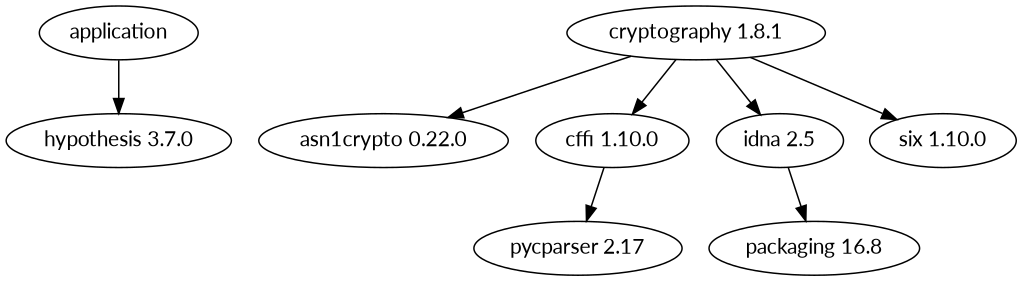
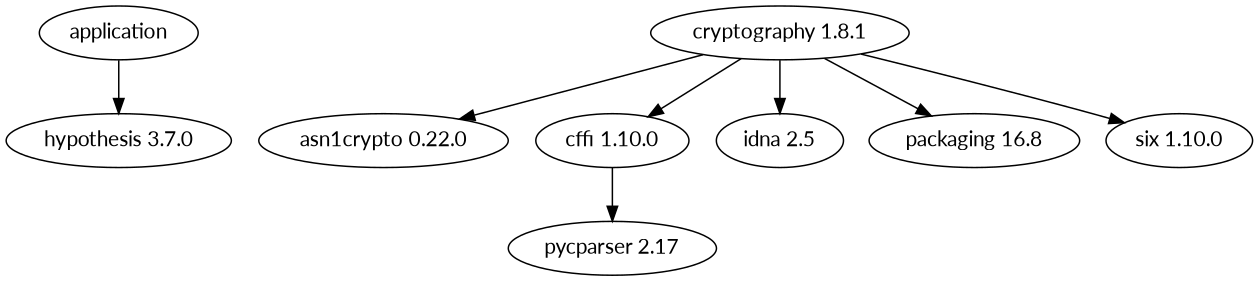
  digraph {
    fontname=Lato
    node [fontname=Lato]
    edge [fontname=Lato]
    application
    "hypothesis 3.7.0"
    "cryptography 1.8.1"
    "asn1crypto 0.22.0"
    "cffi 1.10.0"
    "idna 2.5"
    "packaging 16.8"
    "six 1.10.0"
    "pycparser 2.17"
    application -> "hypothesis 3.7.0"
    "cryptography 1.8.1" -> "asn1crypto 0.22.0"
    "cryptography 1.8.1" -> "cffi 1.10.0"
    "cryptography 1.8.1" -> "idna 2.5"
-   "idna 2.5" -> "packaging 16.8"
+   "cryptography 1.8.1" -> "packaging 16.8"
    "cryptography 1.8.1" -> "six 1.10.0"
    "cffi 1.10.0" -> "pycparser 2.17"
  }
